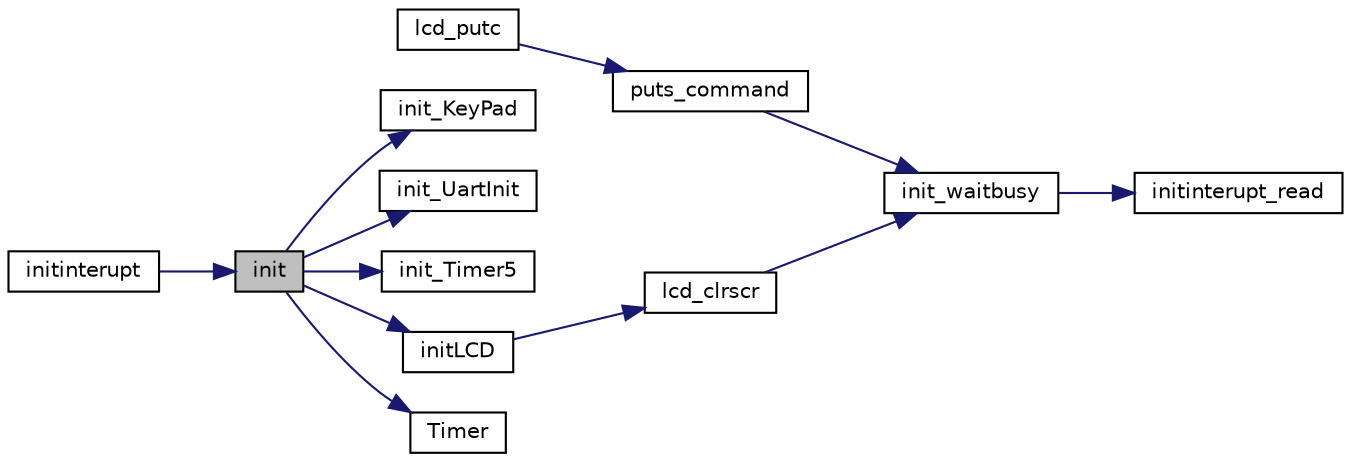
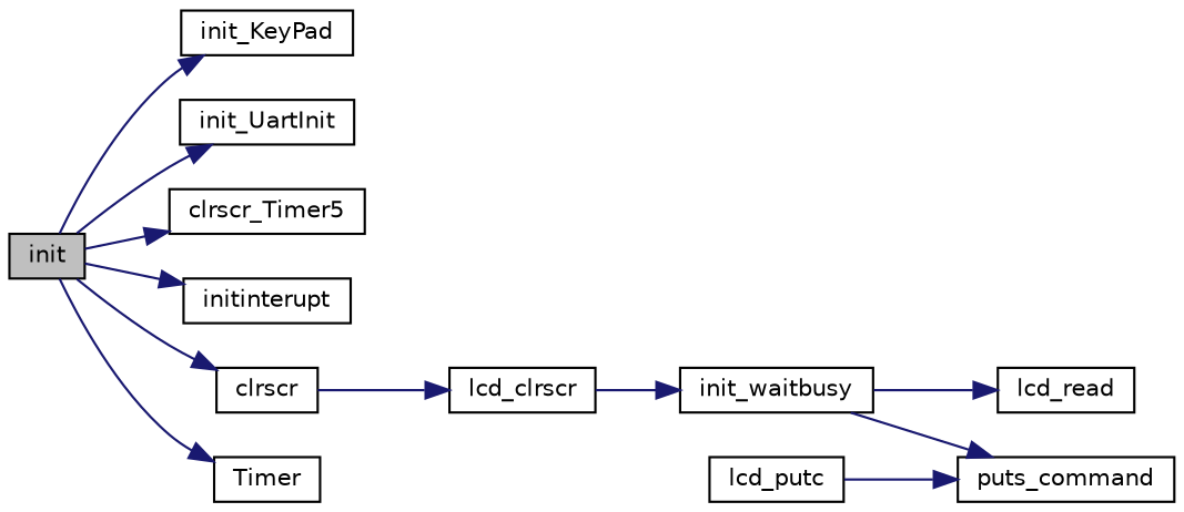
  digraph {
    rankdir=LR
    node [color=black fillcolor=white fontname=Helvetica fontsize=10 shape=record style=filled]
    edge [color=midnightblue fontname=Helvetica fontsize=10 labelfontname=Helvetica labelfontsize=10 style=solid]
    n1 [fillcolor=grey75 fontcolor=black height=0.2 label=init width=0.4]
    n2 [height=0.2 label=init_KeyPad width=0.4]
    n3 [height=0.2 label=init_UartInit width=0.4]
-   n4 [height=0.2 label=init_Timer5 width=0.4]
+   n4 [height=0.2 label=clrscr_Timer5 width=0.4]
    n5 [height=0.2 label=initinterupt width=0.4]
-   n6 [height=0.2 label=initLCD width=0.4]
+   n6 [height=0.2 label=clrscr width=0.4]
    n7 [height=0.2 label=Timer width=0.4]
    n8 [height=0.2 label=lcd_clrscr width=0.4]
    n9 [height=0.2 label=init_waitbusy width=0.4]
-   n10 [height=0.2 label=initinterupt_read width=0.4]
+   n10 [height=0.2 label=lcd_read width=0.4]
    n11 [height=0.2 label=lcd_putc width=0.4]
    n12 [height=0.2 label=puts_command width=0.4]
    n1 -> n2
    n1 -> n3
    n1 -> n4
-   n5 -> n1
+   n1 -> n5
    n1 -> n6
    n1 -> n7
    n6 -> n8
    n8 -> n9
    n9 -> n10
    n11 -> n12
-   n12 -> n9
+   n9 -> n12
  }
